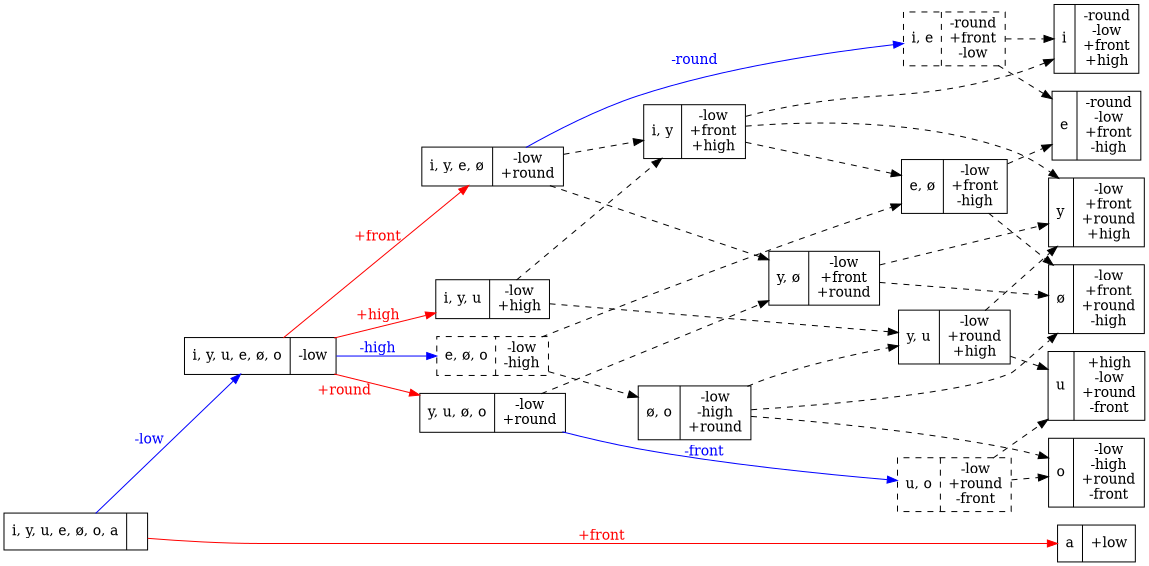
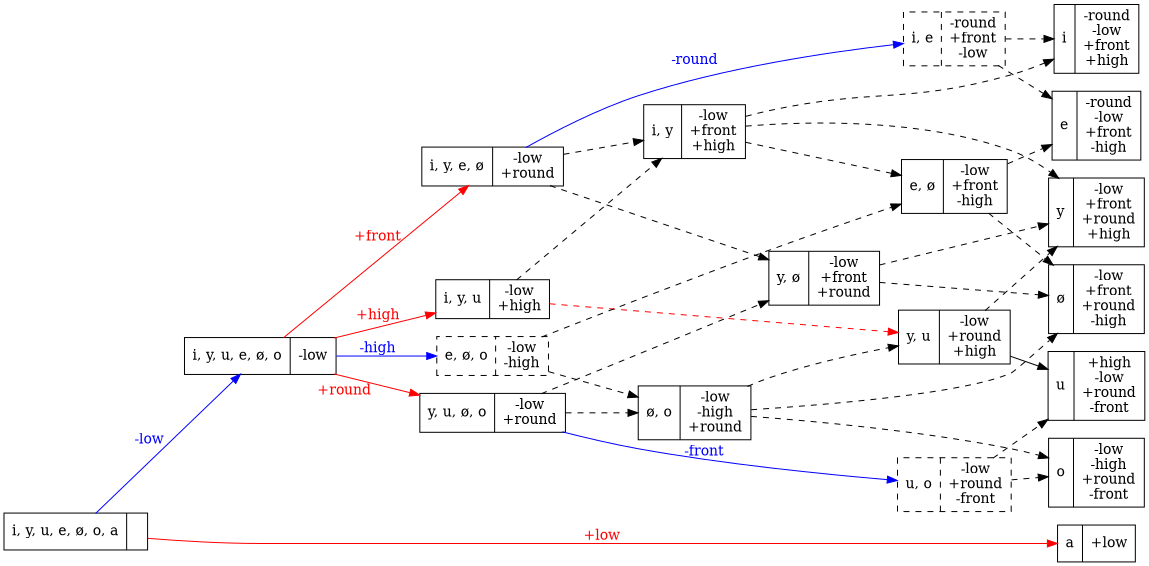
  digraph {
    rankdir=LR
    node [shape=record]
    edge [style=dashed]
    n1 [label="{<segs> i |<feats> -round\n-low\n+front\n+high }"]
    n2 [label="{<segs> y |<feats> -low\n+front\n+round\n+high }"]
    n3 [label="{<segs> u |<feats> +high\n-low\n+round\n-front }"]
    n4 [label="{<segs> e |<feats> -round\n-low\n+front\n-high }"]
    n5 [label="{<segs> ø |<feats> -low\n+front\n+round\n-high }"]
    n6 [label="{<segs> o |<feats> -low\n-high\n+round\n-front }"]
    n7 [label="{<segs> a |<feats> +low }"]
    n8 [label="{<segs> i, y, u, e, ø, o, a |<feats>  }"]
    n9 [label="{<segs> i, y, u, e, ø, o |<feats> -low }"]
    n10 [label="{<segs> i, y, e, ø |<feats> -low\n+round }"]
    n11 [label="{<segs> y, u, ø, o |<feats> -low\n+round }"]
    n12 [label="{<segs> i, y, u |<feats> -low\n+high }"]
    n13 [label="{<segs> e, ø, o |<feats> -low\n-high }" style=dashed]
    n14 [label="{<segs> y, ø |<feats> -low\n+front\n+round }"]
    n15 [label="{<segs> i, y |<feats> -low\n+front\n+high }"]
    n16 [label="{<segs> i, e |<feats> -round\n+front\n-low }" style=dashed]
    n17 [label="{<segs> u, o |<feats> -low\n+round\n-front }" style=dashed]
    n18 [label="{<segs> ø, o |<feats> -low\n-high\n+round }"]
    n19 [label="{<segs> y, u |<feats> -low\n+round\n+high }"]
    n20 [label="{<segs> e, ø |<feats> -low\n+front\n-high }"]
    subgraph sub_1 {
      rank=same
      n1
      n2
      n3
      n4
      n5
      n6
      n7
    }
-   n8 -> n7 [color=red fontcolor=red label="+front" style=""]
+   n8 -> n7 [color=red fontcolor=red label="+low" style=""]
    n8 -> n9 [color=blue fontcolor=blue xlabel="-low" style=""]
    n9 -> n10 [color=red fontcolor=red label="+front" style=""]
    n9 -> n11 [color=red fontcolor=red xlabel="+round" style=""]
    n9 -> n12 [color=red fontcolor=red label="+high" style=""]
    n9 -> n13 [color=blue fontcolor=blue label="-high" style=""]
    n10 -> n14
    n10 -> n15
    n10 -> n16 [color=blue fontcolor=blue label="-round" style=""]
    n11 -> n14
    n11 -> n17 [color=blue fontcolor=blue xlabel="-front" style=""]
+   n11 -> n18
    n12 -> n15
-   n12 -> n19
+   n12 -> n19 [color=red]
    n13 -> n18
    n13 -> n20
    n14 -> n2
    n14 -> n5
    n15 -> n1
    n15 -> n2
    n15 -> n20
    n16 -> n1
    n16 -> n4
    n17 -> n3
    n17 -> n6
    n18 -> n5
    n18 -> n6
    n18 -> n19
    n19 -> n2
-   n19 -> n3
+   n19 -> n3 [style=solid]
    n20 -> n4
    n20 -> n5
  }
